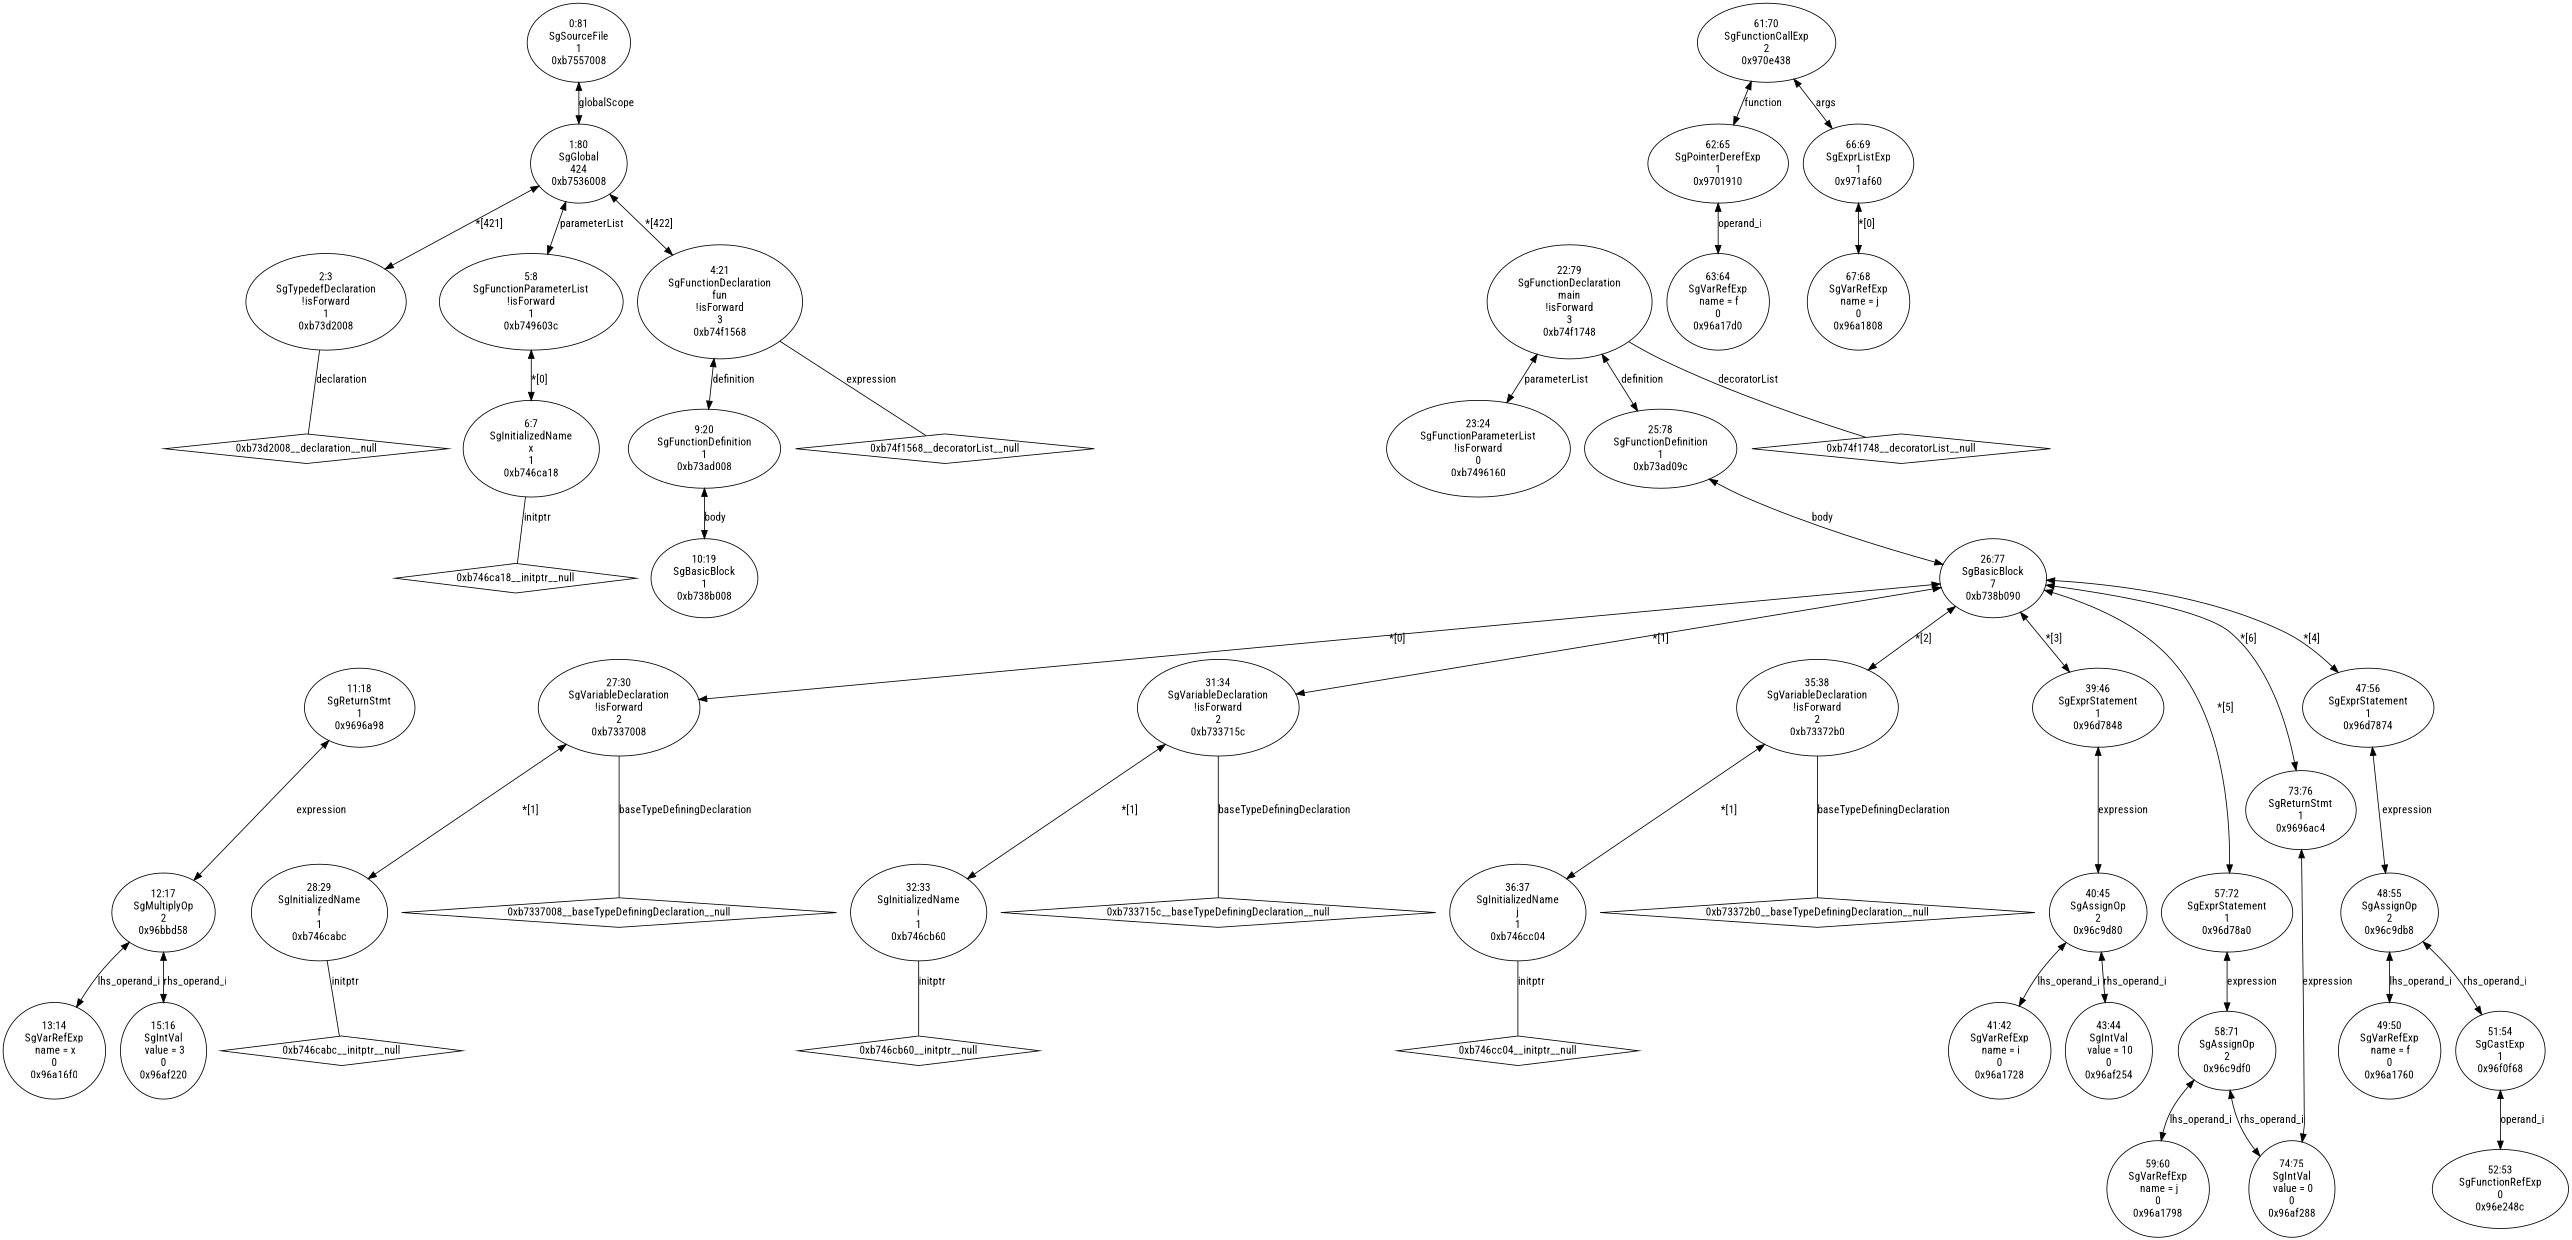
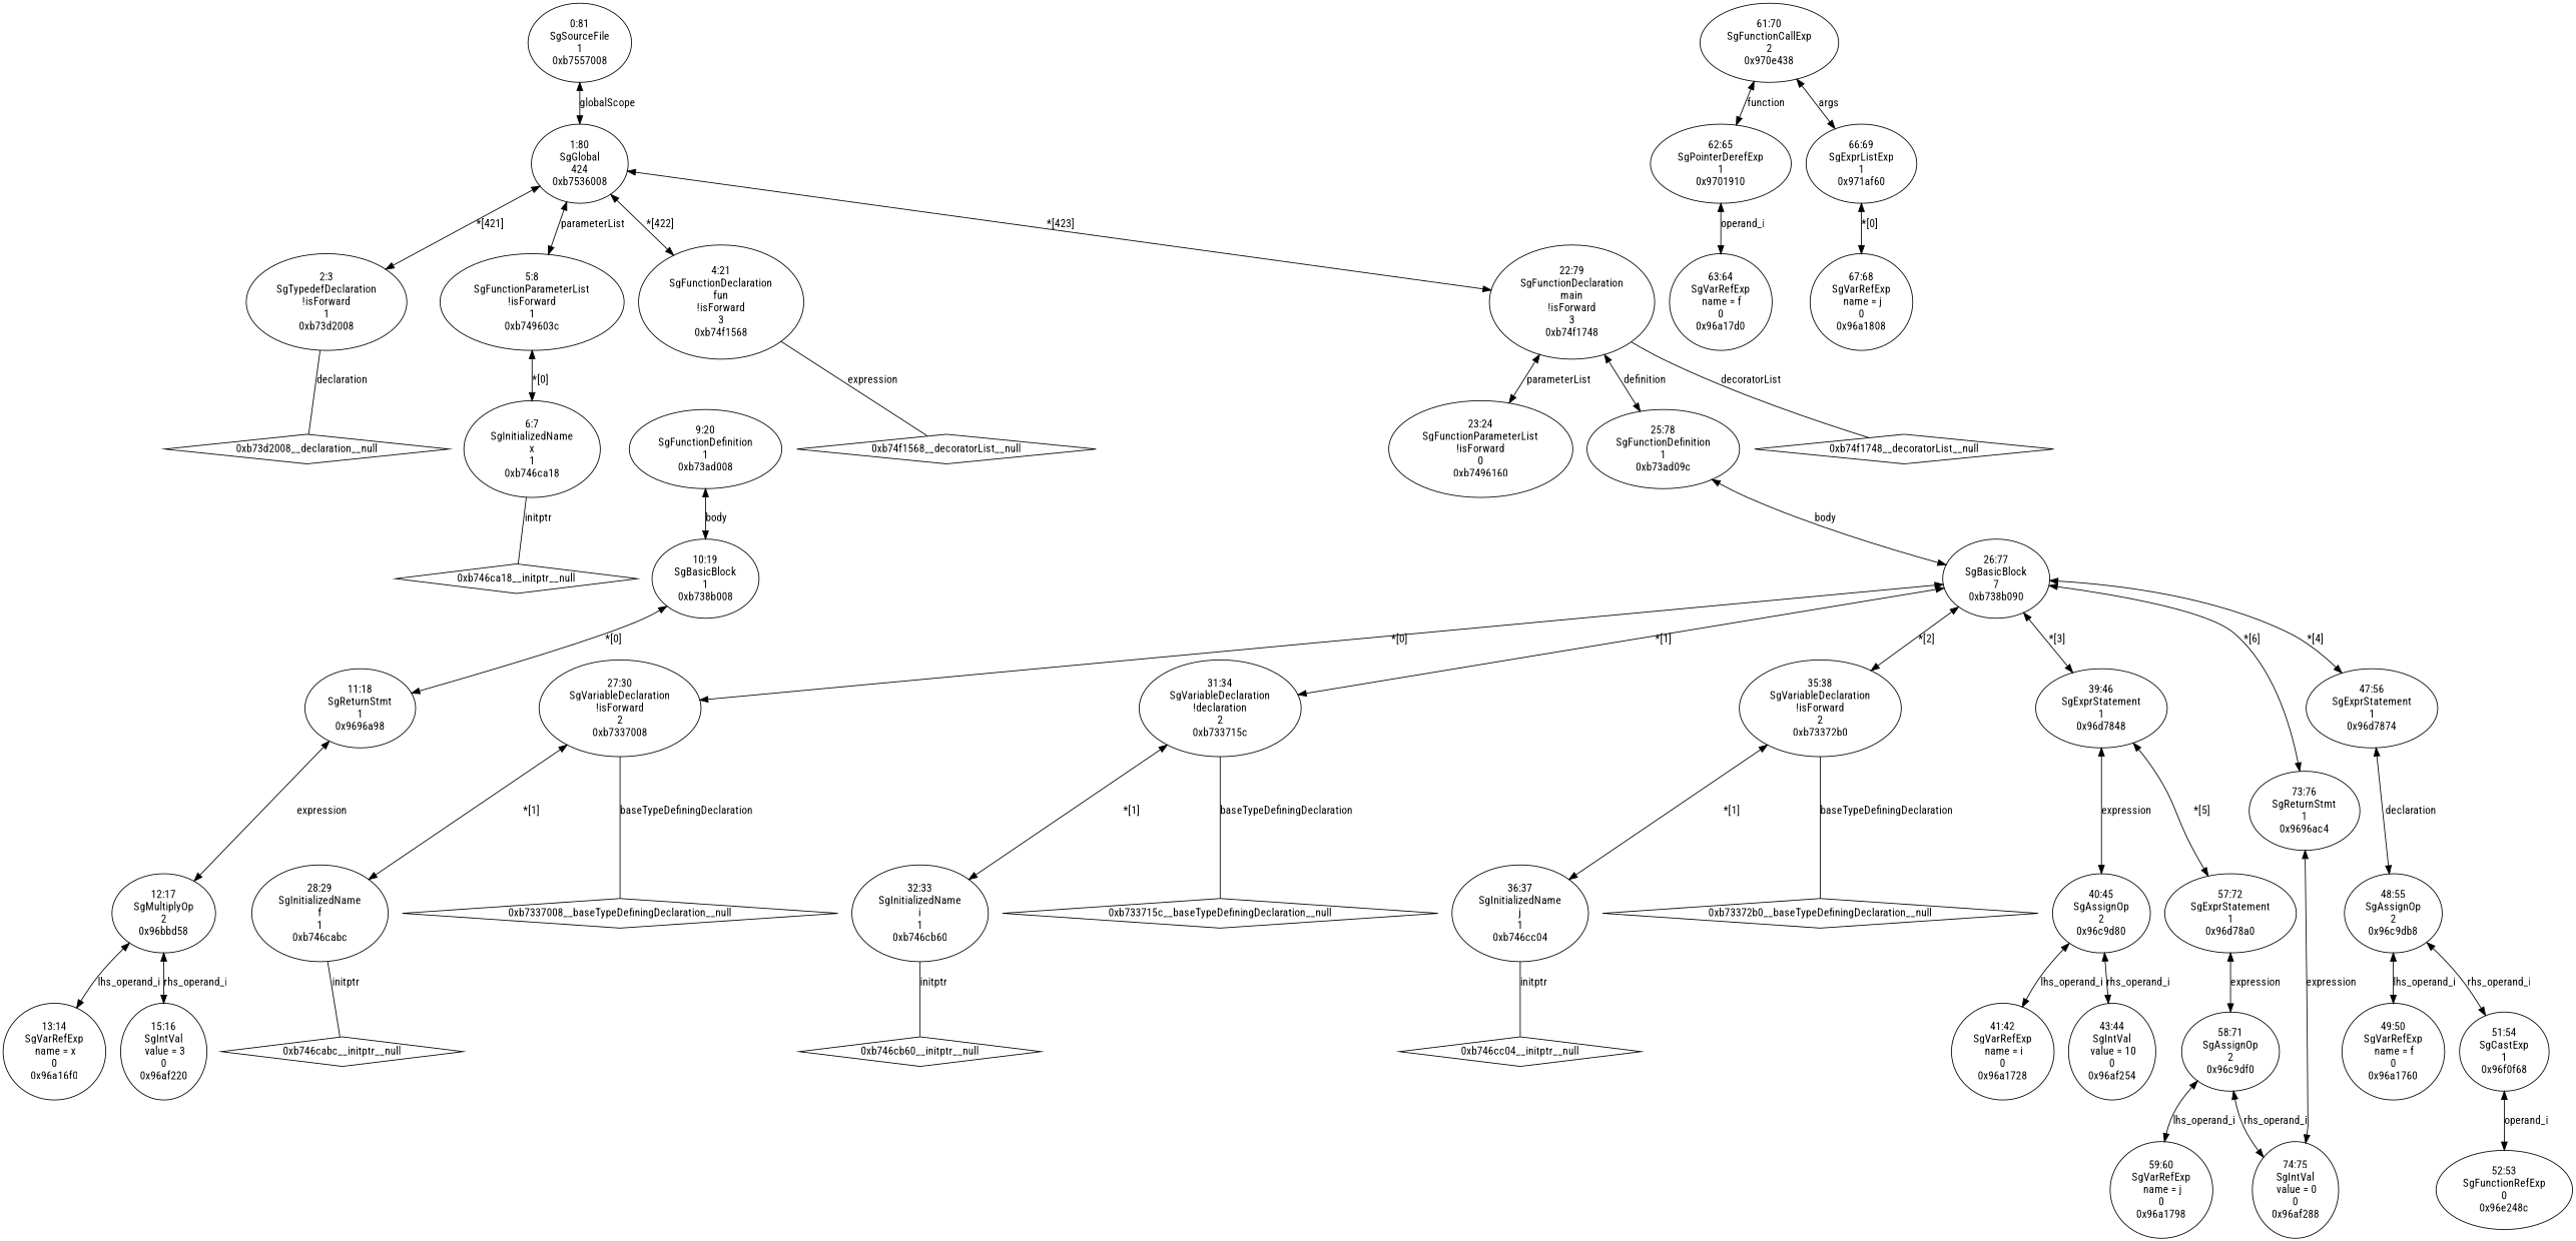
  digraph {
    fontname="Roboto Condensed"
    node [fontname="Roboto Condensed"]
    edge [dir=both fontname="Roboto Condensed"]
    n1 [label="2:3\nSgTypedefDeclaration\n!isForward\n1\n0xb73d2008\n"]
    "0xb73d2008__declaration__null" [shape=diamond]
    n3 [label="6:7\nSgInitializedName\nx\n1\n0xb746ca18\n"]
    "0xb746ca18__initptr__null" [shape=diamond]
    n5 [label="5:8\nSgFunctionParameterList\n!isForward\n1\n0xb749603c\n"]
    n6 [label="13:14\nSgVarRefExp\n name = x\n0\n0x96a16f0\n"]
    n7 [label="15:16\nSgIntVal\n value = 3\n0\n0x96af220\n"]
    n8 [label="12:17\nSgMultiplyOp\n2\n0x96bbd58\n"]
    n9 [label="11:18\nSgReturnStmt\n1\n0x9696a98\n"]
    n10 [label="10:19\nSgBasicBlock\n1\n0xb738b008\n"]
    n11 [label="9:20\nSgFunctionDefinition\n1\n0xb73ad008\n"]
    n12 [label="4:21\nSgFunctionDeclaration\nfun\n!isForward\n3\n0xb74f1568\n"]
    "0xb74f1568__decoratorList__null" [shape=diamond]
    n14 [label="23:24\nSgFunctionParameterList\n!isForward\n0\n0xb7496160\n"]
    n15 [label="28:29\nSgInitializedName\nf\n1\n0xb746cabc\n"]
    "0xb746cabc__initptr__null" [shape=diamond]
    n17 [label="27:30\nSgVariableDeclaration\n!isForward\n2\n0xb7337008\n"]
    "0xb7337008__baseTypeDefiningDeclaration__null" [shape=diamond]
    n19 [label="32:33\nSgInitializedName\ni\n1\n0xb746cb60\n"]
    "0xb746cb60__initptr__null" [shape=diamond]
-   n21 [label="31:34\nSgVariableDeclaration\n!isForward\n2\n0xb733715c\n"]
+   n21 [label="31:34\nSgVariableDeclaration\n!declaration\n2\n0xb733715c\n"]
    "0xb733715c__baseTypeDefiningDeclaration__null" [shape=diamond]
    n23 [label="36:37\nSgInitializedName\nj\n1\n0xb746cc04\n"]
    "0xb746cc04__initptr__null" [shape=diamond]
    n25 [label="35:38\nSgVariableDeclaration\n!isForward\n2\n0xb73372b0\n"]
    "0xb73372b0__baseTypeDefiningDeclaration__null" [shape=diamond]
    n27 [label="41:42\nSgVarRefExp\n name = i\n0\n0x96a1728\n"]
    n28 [label="43:44\nSgIntVal\n value = 10\n0\n0x96af254\n"]
    n29 [label="40:45\nSgAssignOp\n2\n0x96c9d80\n"]
    n30 [label="39:46\nSgExprStatement\n1\n0x96d7848\n"]
    n31 [label="49:50\nSgVarRefExp\n name = f\n0\n0x96a1760\n"]
    n32 [label="52:53\nSgFunctionRefExp\n0\n0x96e248c\n"]
    n33 [label="51:54\nSgCastExp\n1\n0x96f0f68\n"]
    n34 [label="48:55\nSgAssignOp\n2\n0x96c9db8\n"]
    n35 [label="47:56\nSgExprStatement\n1\n0x96d7874\n"]
    n36 [label="59:60\nSgVarRefExp\n name = j\n0\n0x96a1798\n"]
    n37 [label="63:64\nSgVarRefExp\n name = f\n0\n0x96a17d0\n"]
    n38 [label="62:65\nSgPointerDerefExp\n1\n0x9701910\n"]
    n39 [label="67:68\nSgVarRefExp\n name = j\n0\n0x96a1808\n"]
    n40 [label="66:69\nSgExprListExp\n1\n0x971af60\n"]
    n41 [label="61:70\nSgFunctionCallExp\n2\n0x970e438\n"]
    n42 [label="58:71\nSgAssignOp\n2\n0x96c9df0\n"]
    n43 [label="74:75\nSgIntVal\n value = 0\n0\n0x96af288\n"]
    n44 [label="57:72\nSgExprStatement\n1\n0x96d78a0\n"]
    n45 [label="73:76\nSgReturnStmt\n1\n0x9696ac4\n"]
    n46 [label="26:77\nSgBasicBlock\n7\n0xb738b090\n"]
    n47 [label="25:78\nSgFunctionDefinition\n1\n0xb73ad09c\n"]
    n48 [label="22:79\nSgFunctionDeclaration\nmain\n!isForward\n3\n0xb74f1748\n"]
    "0xb74f1748__decoratorList__null" [shape=diamond]
    n50 [label="1:80\nSgGlobal\n424\n0xb7536008\n"]
    n51 [label="0:81\nSgSourceFile\n1\n0xb7557008\n"]
    n1 -> "0xb73d2008__declaration__null" [dir=none label=declaration]
    n3 -> "0xb746ca18__initptr__null" [dir=none label=initptr]
    n5 -> n3 [label="*[0]"]
    n8 -> n6 [label=lhs_operand_i]
    n8 -> n7 [label=rhs_operand_i]
    n9 -> n8 [label=expression]
+   n10 -> n9 [label="*[0]"]
    n11 -> n10 [label=body]
-   n12 -> n11 [label=definition]
    n12 -> "0xb74f1568__decoratorList__null" [dir=none label=expression]
    n15 -> "0xb746cabc__initptr__null" [dir=none label=initptr]
    n17 -> n15 [label="*[1]"]
    n17 -> "0xb7337008__baseTypeDefiningDeclaration__null" [dir=none label=baseTypeDefiningDeclaration]
    n19 -> "0xb746cb60__initptr__null" [dir=none label=initptr]
    n21 -> n19 [label="*[1]"]
    n21 -> "0xb733715c__baseTypeDefiningDeclaration__null" [dir=none label=baseTypeDefiningDeclaration]
    n23 -> "0xb746cc04__initptr__null" [dir=none label=initptr]
    n25 -> n23 [label="*[1]"]
    n25 -> "0xb73372b0__baseTypeDefiningDeclaration__null" [dir=none label=baseTypeDefiningDeclaration]
    n29 -> n27 [label=lhs_operand_i]
    n29 -> n28 [label=rhs_operand_i]
    n30 -> n29 [label=expression]
    n33 -> n32 [label=operand_i]
    n34 -> n31 [label=lhs_operand_i]
    n34 -> n33 [label=rhs_operand_i]
-   n35 -> n34 [label=expression]
+   n35 -> n34 [label=declaration]
    n38 -> n37 [label=operand_i]
    n40 -> n39 [label="*[0]"]
    n41 -> n38 [label=function]
    n41 -> n40 [label=args]
    n42 -> n36 [label=lhs_operand_i]
    n42 -> n43 [label=rhs_operand_i]
    n44 -> n42 [label=expression]
    n45 -> n43 [label=expression]
    n46 -> n17 [label="*[0]"]
    n46 -> n21 [label="*[1]"]
    n46 -> n25 [label="*[2]"]
    n46 -> n30 [label="*[3]"]
    n46 -> n35 [label="*[4]"]
-   n46 -> n44 [label="*[5]"]
+   n30 -> n44 [label="*[5]"]
    n46 -> n45 [label="*[6]"]
    n47 -> n46 [label=body]
    n48 -> n14 [label=parameterList]
    n48 -> n47 [label=definition]
    n48 -> "0xb74f1748__decoratorList__null" [dir=none label=decoratorList]
    n50 -> n1 [label="*[421]"]
    n50 -> n5 [label=parameterList]
    n50 -> n12 [label="*[422]"]
+   n50 -> n48 [label="*[423]"]
    n51 -> n50 [label=globalScope]
  }
